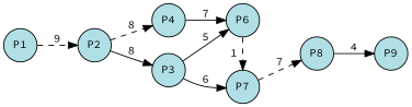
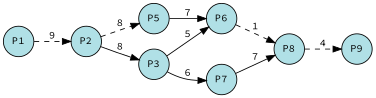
  digraph {
    fontname="Source Code Pro"
    rankdir=LR
    splines=true
    node [fillcolor=powderblue fixedsize=true fontcolor=black fontname="Source Code Pro" fontsize=12 margin=0 shape=circle style=filled]
    edge [fontcolor=black fontname="Source Code Pro" fontsize=12 margin=0 style=solid]
    n1 [label=P1 width=0.5]
    n2 [label=P2 width=0.5]
    n3 [label=P3 width=0.5]
-   n4 [label=P4 width=0.5]
+   n4 [label=P5 width=0.5]
    n5 [label=P6 width=0.5]
    n6 [label=P7 width=0.5]
    n7 [label=P8 width=0.5]
    n8 [label=P9 width=0.5]
    subgraph sub_1 {
      rank=same
      n1
    }
    subgraph sub_2 {
      rank=same
      n2
    }
    subgraph sub_3 {
      rank=same
      n3
      n4
    }
    subgraph sub_4 {
      rank=same
      n5
      n6
    }
    subgraph sub_5 {
      rank=same
      n7
    }
    subgraph sub_6 {
      rank=same
      n8
    }
    n1 -> n2 [label=9 style=dashed]
    n2 -> n3 [label=8]
    n2 -> n4 [label=8 style=dashed]
    n3 -> n5 [label=5]
    n3 -> n6 [label=6]
    n4 -> n5 [label=7]
-   n5 -> n6 [label=1 style=dashed]
-   n6 -> n7 [label=7 style=dashed]
-   n7 -> n8 [label=4]
+   n5 -> n7 [label=1 style=dashed]
+   n6 -> n7 [label=7]
+   n7 -> n8 [label=4 style=dashed]
  }
